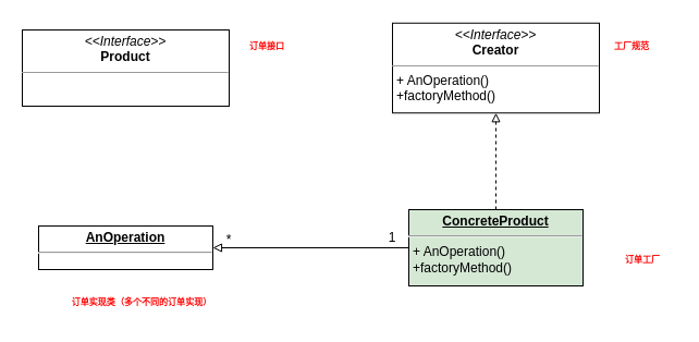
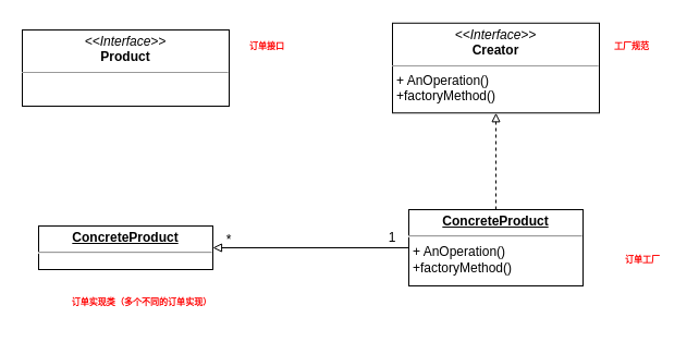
  <mxCell id="0" />
  <mxCell id="1" parent="0" />
  <mxCell id="2" value="&lt;p style=&quot;margin:0px;margin-top:4px;text-align:center;&quot;&gt;&lt;i&gt;&amp;lt;&amp;lt;Interface&amp;gt;&amp;gt;&lt;/i&gt;&lt;br&gt;&lt;b&gt;Product&lt;/b&gt;&lt;/p&gt;&lt;hr size=&quot;1&quot;&gt;&lt;p style=&quot;margin:0px;margin-left:4px;&quot;&gt;&lt;br&gt;&lt;/p&gt;&lt;p style=&quot;margin:0px;margin-left:4px;&quot;&gt;&lt;br&gt;&lt;/p&gt;" style="verticalAlign=top;align=left;overflow=fill;fontSize=12;fontFamily=Helvetica;html=1;whiteSpace=wrap;" vertex="1" parent="1"><mxGeometry x="20" y="27" width="190" height="70" as="geometry" /></mxCell>
  <mxCell id="3" value="&lt;p style=&quot;margin:0px;margin-top:4px;text-align:center;&quot;&gt;&lt;i&gt;&amp;lt;&amp;lt;Interface&amp;gt;&amp;gt;&lt;/i&gt;&lt;br&gt;&lt;b&gt;Creator&lt;/b&gt;&lt;/p&gt;&lt;hr size=&quot;1&quot;&gt;&lt;p style=&quot;margin:0px;margin-left:4px;&quot;&gt;+ AnOperation()&lt;/p&gt;&lt;p style=&quot;margin:0px;margin-left:4px;&quot;&gt;+factoryMethod()&lt;/p&gt;" style="verticalAlign=top;align=left;overflow=fill;fontSize=12;fontFamily=Helvetica;html=1;whiteSpace=wrap;" vertex="1" parent="1"><mxGeometry x="360" y="20.75" width="190" height="82.5" as="geometry" /></mxCell>
- <mxCell id="4" value="&lt;p style=&quot;margin:0px;margin-top:4px;text-align:center;text-decoration:underline;&quot;&gt;&lt;b&gt;AnOperation&lt;/b&gt;&lt;/p&gt;&lt;hr&gt;&lt;p style=&quot;margin:0px;margin-left:8px;&quot;&gt;&lt;br&gt;&lt;/p&gt;" style="verticalAlign=top;align=left;overflow=fill;fontSize=12;fontFamily=Helvetica;html=1;whiteSpace=wrap;" vertex="1" parent="1"><mxGeometry x="35" y="207" width="160" height="40" as="geometry" /></mxCell>
+ <mxCell id="4" value="&lt;p style=&quot;margin:0px;margin-top:4px;text-align:center;text-decoration:underline;&quot;&gt;&lt;b&gt;ConcreteProduct&lt;/b&gt;&lt;/p&gt;&lt;hr&gt;&lt;p style=&quot;margin:0px;margin-left:8px;&quot;&gt;&lt;br&gt;&lt;/p&gt;" style="verticalAlign=top;align=left;overflow=fill;fontSize=12;fontFamily=Helvetica;html=1;whiteSpace=wrap;" vertex="1" parent="1"><mxGeometry x="35" y="207" width="160" height="40" as="geometry" /></mxCell>
  <mxCell id="5" style="edgeStyle=orthogonalEdgeStyle;rounded=0;orthogonalLoop=1;jettySize=auto;html=1;entryX=0.5;entryY=1;entryDx=0;entryDy=0;dashed=1;endArrow=block;endFill=0;" edge="1" parent="1" source="7" target="3"><mxGeometry relative="1" as="geometry" /></mxCell>
  <mxCell id="6" style="edgeStyle=orthogonalEdgeStyle;rounded=0;orthogonalLoop=1;jettySize=auto;html=1;entryX=1;entryY=0.5;entryDx=0;entryDy=0;endArrow=block;endFill=0;" edge="1" parent="1" source="7" target="4"><mxGeometry relative="1" as="geometry" /></mxCell>
- <mxCell id="7" value="&lt;p style=&quot;margin:0px;margin-top:4px;text-align:center;text-decoration:underline;&quot;&gt;&lt;b&gt;ConcreteProduct&lt;/b&gt;&lt;/p&gt;&lt;hr&gt;&lt;p style=&quot;border-color: var(--border-color); margin: 0px 0px 0px 4px;&quot;&gt;+ AnOperation()&lt;/p&gt;&lt;p style=&quot;border-color: var(--border-color); margin: 0px 0px 0px 4px;&quot;&gt;+factoryMethod()&lt;/p&gt;" style="verticalAlign=top;align=left;overflow=fill;fontSize=12;fontFamily=Helvetica;html=1;whiteSpace=wrap;fillColor=#d5e8d4;" vertex="1" parent="1"><mxGeometry x="375" y="192" width="160" height="70" as="geometry" /></mxCell>
+ <mxCell id="7" value="&lt;p style=&quot;margin:0px;margin-top:4px;text-align:center;text-decoration:underline;&quot;&gt;&lt;b&gt;ConcreteProduct&lt;/b&gt;&lt;/p&gt;&lt;hr&gt;&lt;p style=&quot;border-color: var(--border-color); margin: 0px 0px 0px 4px;&quot;&gt;+ AnOperation()&lt;/p&gt;&lt;p style=&quot;border-color: var(--border-color); margin: 0px 0px 0px 4px;&quot;&gt;+factoryMethod()&lt;/p&gt;" style="verticalAlign=top;align=left;overflow=fill;fontSize=12;fontFamily=Helvetica;html=1;whiteSpace=wrap;" vertex="1" parent="1"><mxGeometry x="375" y="192" width="160" height="70" as="geometry" /></mxCell>
  <mxCell id="8" value="1" style="text;html=1;strokeColor=none;fillColor=none;align=center;verticalAlign=middle;whiteSpace=wrap;rounded=0;" vertex="1" parent="1"><mxGeometry x="330" y="203" width="60" height="30" as="geometry" /></mxCell>
  <mxCell id="9" value="*" style="text;html=1;strokeColor=none;fillColor=none;align=center;verticalAlign=middle;whiteSpace=wrap;rounded=0;" vertex="1" parent="1"><mxGeometry x="180" y="205" width="60" height="30" as="geometry" /></mxCell>
  <mxCell id="10" value="&lt;h6&gt;&lt;font color=&quot;#ff0000&quot;&gt;订单工厂&lt;/font&gt;&lt;/h6&gt;" style="text;html=1;strokeColor=none;fillColor=none;align=center;verticalAlign=middle;whiteSpace=wrap;rounded=0;" vertex="1" parent="1"><mxGeometry x="560" y="223" width="60" height="30" as="geometry" /></mxCell>
  <mxCell id="11" value="&lt;h6&gt;&lt;font color=&quot;#ff0000&quot;&gt;工厂规范&lt;/font&gt;&lt;/h6&gt;" style="text;html=1;strokeColor=none;fillColor=none;align=center;verticalAlign=middle;whiteSpace=wrap;rounded=0;" vertex="1" parent="1"><mxGeometry x="550" y="27" width="60" height="30" as="geometry" /></mxCell>
  <mxCell id="12" value="&lt;h6&gt;&lt;font color=&quot;#ff0000&quot;&gt;订单实现类（多个不同的订单实现）&lt;/font&gt;&lt;/h6&gt;" style="text;html=1;strokeColor=none;fillColor=none;align=center;verticalAlign=middle;whiteSpace=wrap;rounded=0;" vertex="1" parent="1"><mxGeometry x="30" y="262" width="200" height="30" as="geometry" /></mxCell>
  <mxCell id="13" value="&lt;h6&gt;&lt;font color=&quot;#ff0000&quot;&gt;订单接口&lt;/font&gt;&lt;/h6&gt;" style="text;html=1;strokeColor=none;fillColor=none;align=center;verticalAlign=middle;whiteSpace=wrap;rounded=0;" vertex="1" parent="1"><mxGeometry x="195" y="27" width="100" height="30" as="geometry" /></mxCell>
